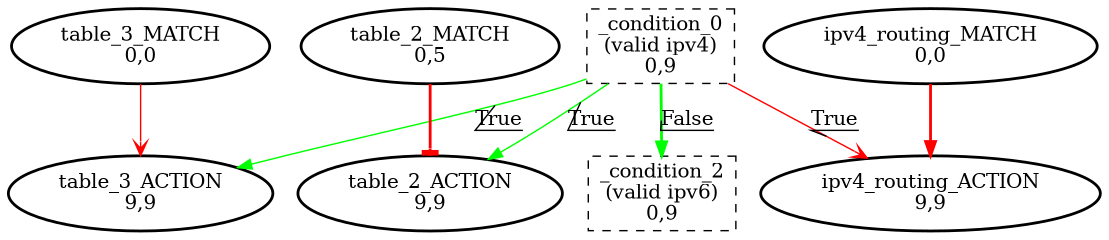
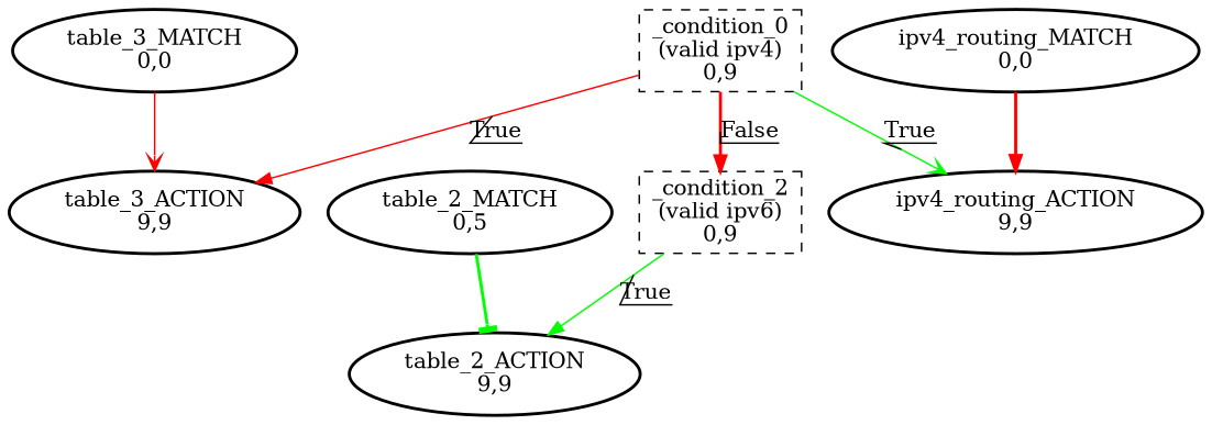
  digraph {
    node [style=bold]
    edge [arrowhead=normal color=green decorate=true]
    n1 [label="_condition_0\n(valid ipv4)\n0,9" shape=box style=dashed]
    n2 [label="_condition_2\n(valid ipv6)\n0,9" shape=box style=dashed]
    n3 [label="ipv4_routing_ACTION\n9,9"]
    n4 [label="table_3_ACTION\n9,9"]
    n5 [label="table_2_ACTION\n9,9"]
    n6 [label="ipv4_routing_MATCH\n0,0"]
    n7 [label="table_2_MATCH\n0,5"]
    n8 [label="table_3_MATCH\n0,0"]
-   n1 -> n2 [label=False style=bold]
-   n1 -> n3 [arrowhead=vee color=red label=True]
-   n1 -> n4 [label=True]
-   n1 -> n5 [label=True]
+   n1 -> n2 [color=red label=False style=bold]
+   n1 -> n3 [arrowhead=vee label=True]
+   n1 -> n4 [color=red label=True]
+   n2 -> n5 [label=True]
    n6 -> n3 [color=red style=bold decorate=""]
-   n7 -> n5 [arrowhead=tee color=red style=bold decorate=""]
+   n7 -> n5 [arrowhead=tee style=bold decorate=""]
    n8 -> n4 [arrowhead=vee color=red style=solid decorate=""]
  }
